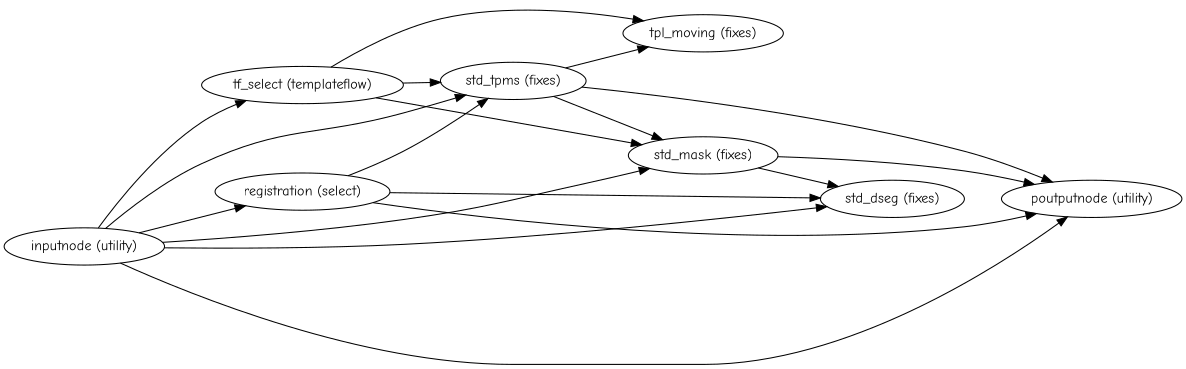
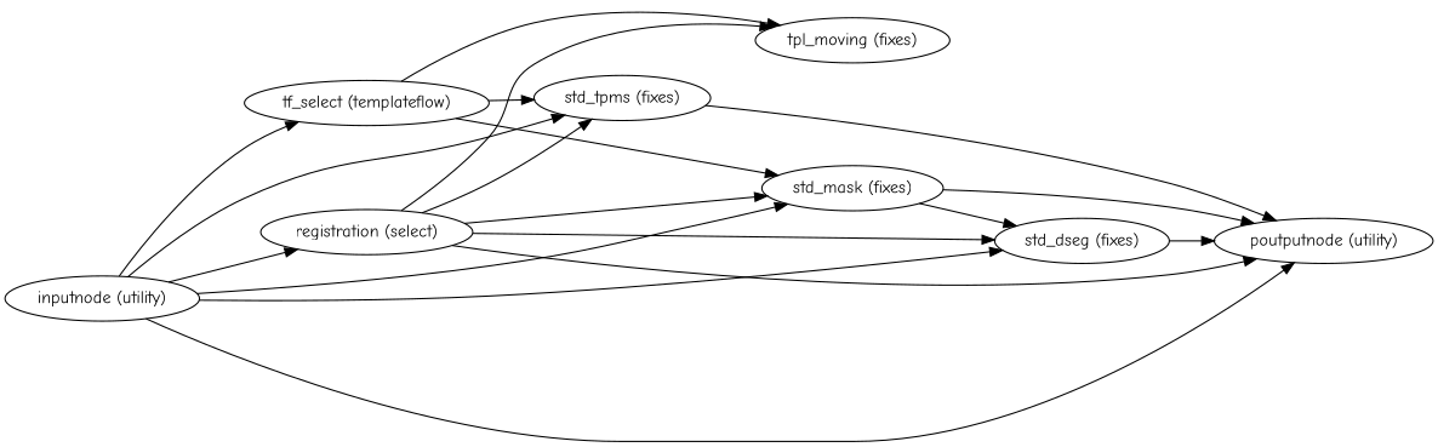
  strict digraph {
    fontname="Comic Neue"
    rankdir=LR
    node [fontname="Comic Neue"]
    edge [fontname="Comic Neue"]
    "inputnode (utility)"
    "tf_select (templateflow)"
    n3 [label="registration (select)"]
    "std_mask (fixes)"
    "std_dseg (fixes)"
    "std_tpms (fixes)"
    "poutputnode (utility)"
    "tpl_moving (fixes)"
    "inputnode (utility)" -> "tf_select (templateflow)"
    "inputnode (utility)" -> n3
    "inputnode (utility)" -> "std_mask (fixes)"
    "inputnode (utility)" -> "std_dseg (fixes)"
    "inputnode (utility)" -> "std_tpms (fixes)"
    "inputnode (utility)" -> "poutputnode (utility)"
    "tf_select (templateflow)" -> "std_mask (fixes)"
    "tf_select (templateflow)" -> "std_tpms (fixes)"
    "tf_select (templateflow)" -> "tpl_moving (fixes)"
-   "std_tpms (fixes)" -> "std_mask (fixes)"
+   n3 -> "std_mask (fixes)"
    n3 -> "std_dseg (fixes)"
    n3 -> "std_tpms (fixes)"
    n3 -> "poutputnode (utility)"
-   "std_tpms (fixes)" -> "tpl_moving (fixes)"
+   n3 -> "tpl_moving (fixes)"
    "std_mask (fixes)" -> "std_dseg (fixes)"
    "std_mask (fixes)" -> "poutputnode (utility)"
+   "std_dseg (fixes)" -> "poutputnode (utility)"
    "std_tpms (fixes)" -> "poutputnode (utility)"
  }
